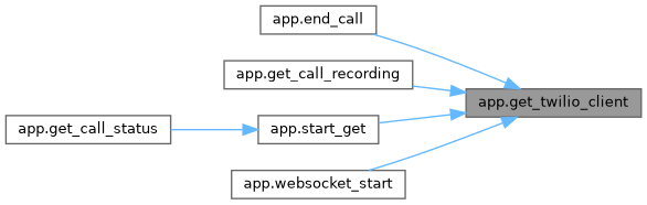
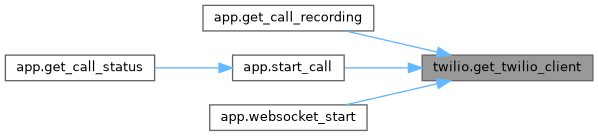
  digraph {
    rankdir=RL
    node [color=grey40 fillcolor=white fontname=Helvetica fontsize=10 shape=box style=filled]
    edge [color=steelblue1 dir=back fontname=Helvetica fontsize=10 labelfontname=Helvetica labelfontsize=10 style=solid]
-   n1 [color=gray40 fillcolor=grey60 fontcolor=black height=0.2 label="app.get_twilio_client" width=0.4]
-   n2 [height=0.2 label="app.end_call" width=0.4]
+   n1 [color=gray40 fillcolor=grey60 fontcolor=black height=0.2 label="twilio.get_twilio_client" width=0.4]
    n3 [height=0.2 label="app.get_call_recording" width=0.4]
-   n4 [height=0.2 label="app.start_get" width=0.4]
+   n4 [height=0.2 label="app.start_call" width=0.4]
    n5 [height=0.2 label="app.websocket_start" width=0.4]
    n6 [height=0.2 label="app.get_call_status" width=0.4]
-   n1 -> n2
    n1 -> n3
    n1 -> n4
    n1 -> n5
    n4 -> n6
  }
